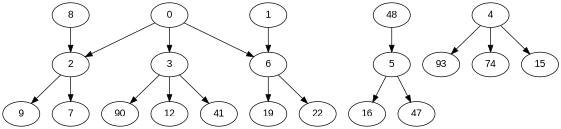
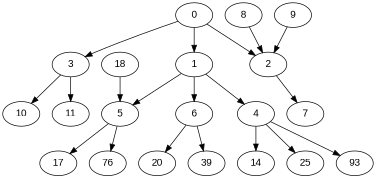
  digraph {
    "Duplicate states"=0
    GraphType=OutTree
    "Max states in OPEN"=0
    Modes="120000ms; topo-ordered tasks, ; Pruning: task equivalence, fixed order ready list, ; F-value: ; Optimisation: best schedule length (SL) optimisation on equal, "
    NumberOfTasks=21
    "Pruned using list schedule length"=688615
    "States removed from OPEN"=0
    TargetSystem="Homogeneous-4"
    "Time to schedule (ms)"=1353
    "Total idle time"=29
    "Total schedule length"=35
    "Total sequential time"=110
    "Total states created"=1307488
    fontname="Liberation Sans"
    node ["Finish time"=35 Processor=0 "Start time"=8 Weight=2 fontname="Liberation Sans"]
    edge [Weight=4 fontname="Liberation Sans"]
    0 ["Finish time"=4 "Start time"=0 Weight=4]
    1 ["Finish time"=12 Processor=1 Weight=4]
    2 ["Finish time"=16 "Start time"=6 Weight=10]
    3 ["Finish time"=6 "Start time"=4]
    5 ["Finish time"=23 Processor=2 "Start time"=17 Weight=6]
    6 ["Finish time"=19 Processor=3 "Start time"=16 Weight=3]
    4 ["Finish time"=14 Processor=1 "Start time"=12]
    9 ["Finish time"=21 "Start time"=16 Weight=5]
    7 ["Finish time"=26 Processor=1 "Start time"=23 Weight=3]
-   10 ["Finish time"=17 Processor=2 "Start time"=10 Weight=7 label=90]
-   12 ["Finish time"=12 Processor=3 Weight=4]
-   11 ["Finish time"=15 Processor=3 "Start time"=13 label=41]
-   16 [Processor=2 "Start time"=25 Weight=10]
-   17 ["Start time"=33 label=47]
-   19 ["Finish time"=27 Processor=3 "Start time"=19 Weight=8]
-   20 ["Finish time"=34 Processor=1 "Start time"=26 Weight=8 label=22]
+   10 ["Finish time"=17 Processor=2 "Start time"=10 Weight=7]
+   11 ["Finish time"=15 Processor=3 "Start time"=13]
+   16 [Processor=2 "Start time"=25 Weight=10 label=76]
+   17 ["Start time"=33]
+   19 ["Finish time"=27 Processor=3 "Start time"=19 Weight=8 label=39]
+   20 ["Finish time"=34 Processor=1 "Start time"=26 Weight=8]
    n17 [Processor=3 "Start time"=27 Weight=8 label=93]
-   14 ["Finish time"=22 Processor=1 "Start time"=14 Weight=8 label=74]
-   15 ["Finish time"=27 "Start time"=21 Weight=6]
+   14 ["Finish time"=22 Processor=1 "Start time"=14 Weight=8]
+   15 ["Finish time"=27 "Start time"=21 Weight=6 label=25]
    8 ["Finish time"=25 Processor=2 "Start time"=23]
-   18 ["Finish time"=33 "Start time"=27 Weight=6 label=48]
-   0 -> 6
+   18 ["Finish time"=33 "Start time"=27 Weight=6]
+   0 -> 1
    0 -> 2 [Weight=8]
    0 -> 3 [Weight=10]
+   1 -> 5 [Weight=5]
    1 -> 6
-   2 -> 9 [Weight=7]
+   1 -> 4 [Weight=3]
+   9 -> 2 [Weight=7]
    2 -> 7 [Weight=7]
    3 -> 10
-   3 -> 12 [Weight=2]
    3 -> 11 [Weight=7]
    5 -> 16 [Weight=5]
    5 -> 17 [Weight=5]
    6 -> 19 [Weight=10]
    6 -> 20 [Weight=6]
    4 -> n17 [Weight=6]
    4 -> 14 [Weight=9]
    4 -> 15
    8 -> 2 [Weight=5]
    18 -> 5 [Weight=3]
  }
